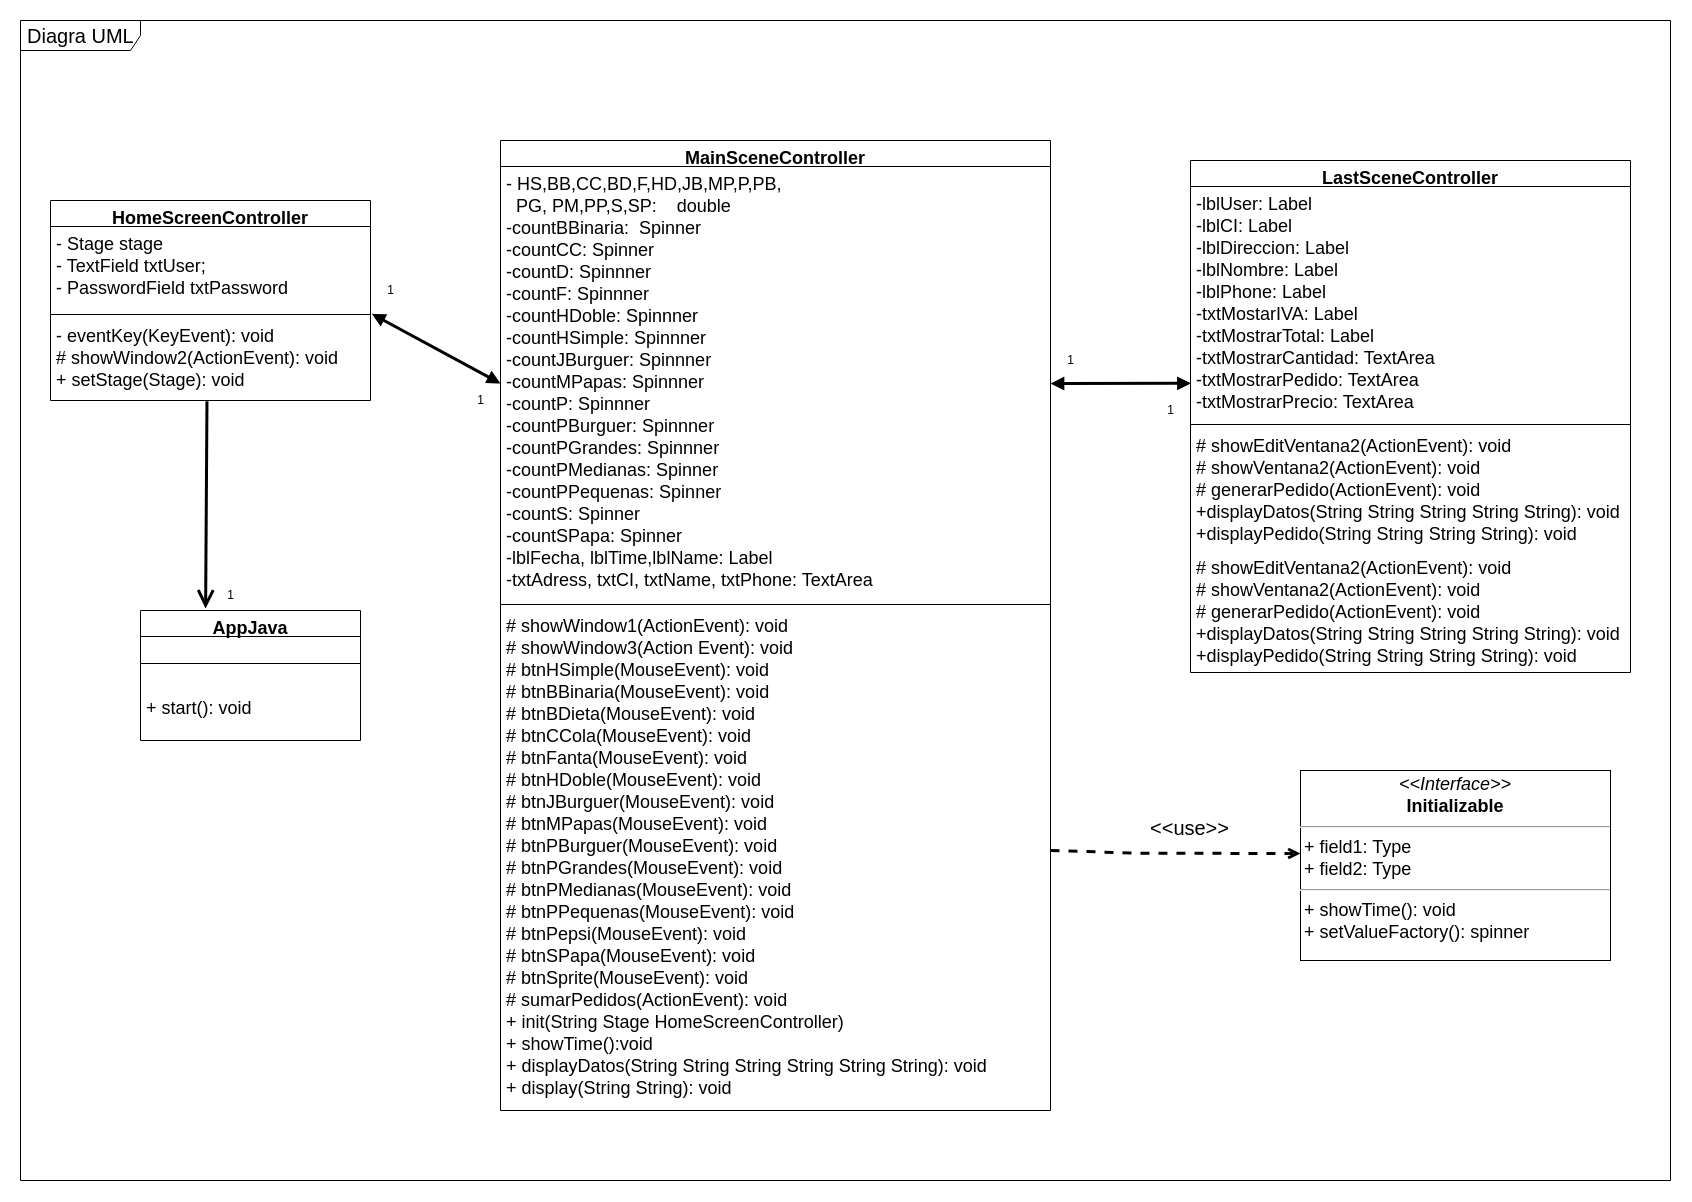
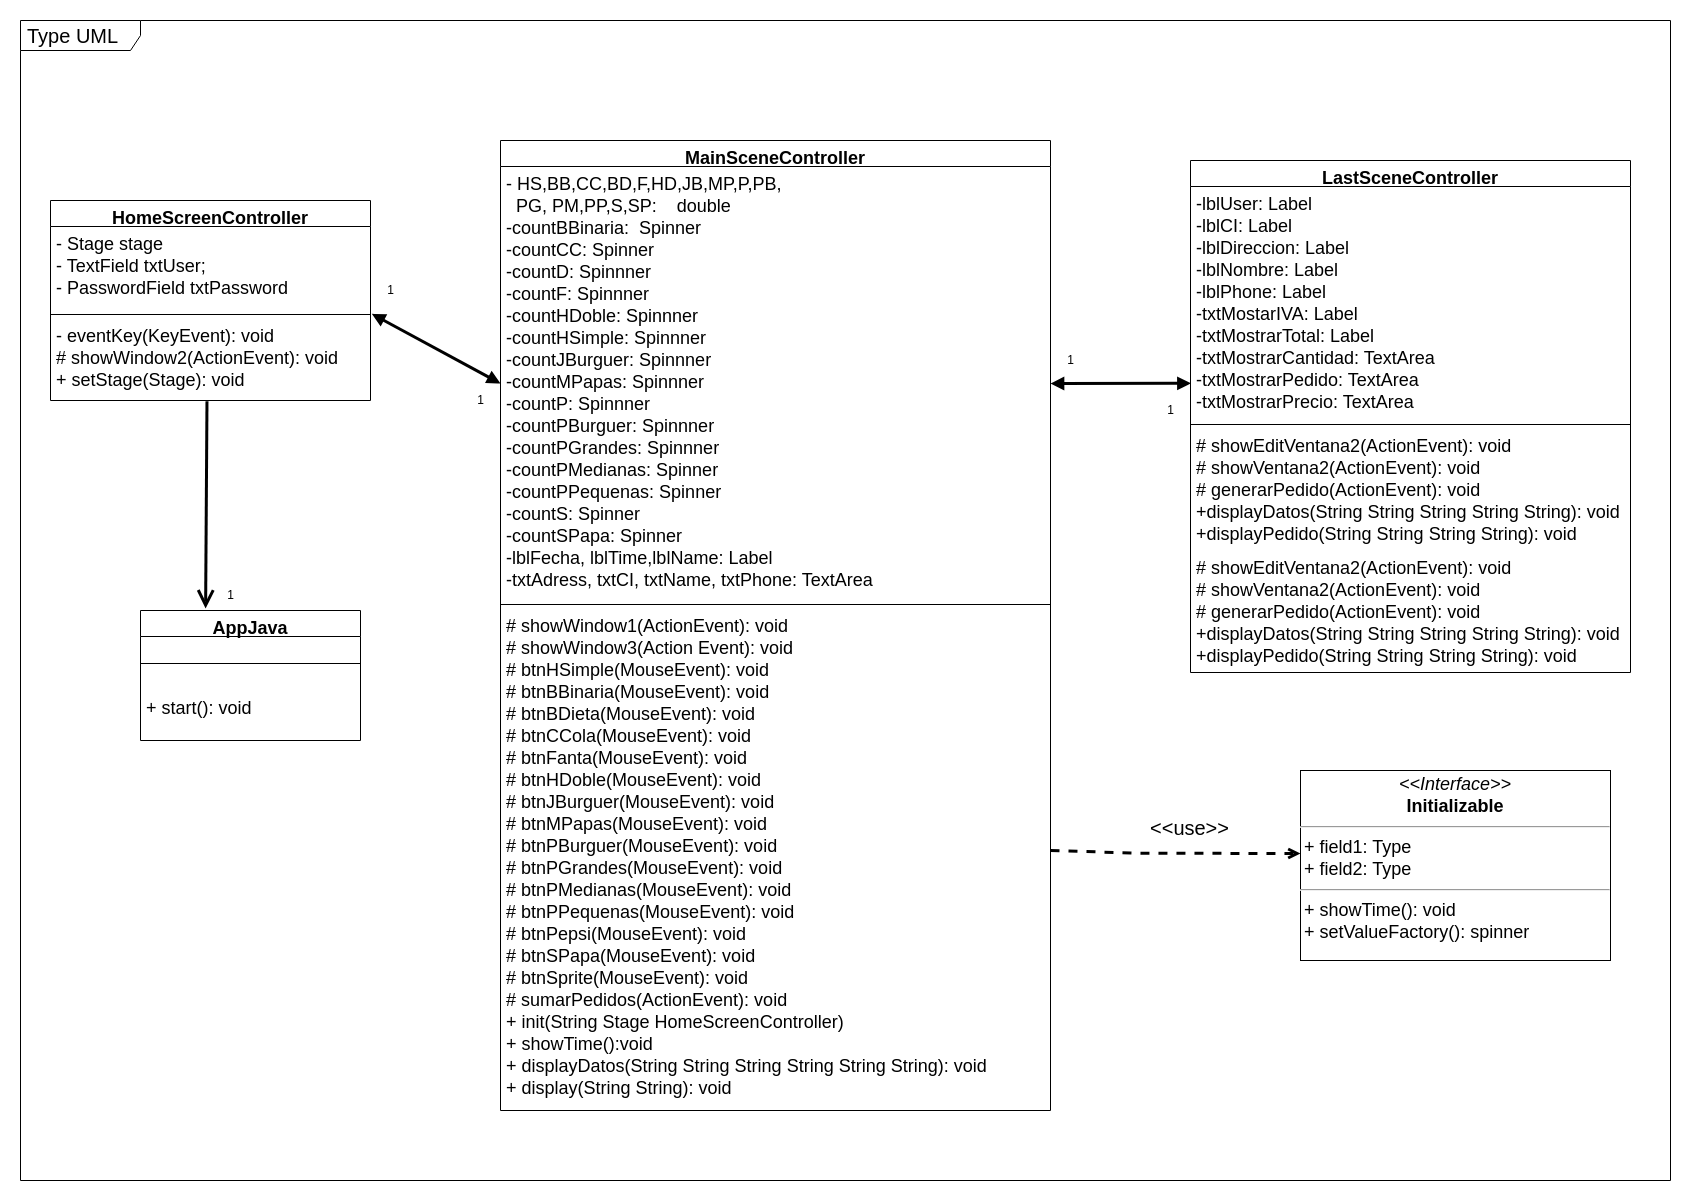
  <mxCell id="0" />
  <mxCell id="1" parent="0" />
  <mxCell id="2" value="HomeScreenController" style="swimlane;fontStyle=1;align=center;verticalAlign=top;childLayout=stackLayout;horizontal=1;startSize=26;horizontalStack=0;resizeParent=1;resizeParentMax=0;resizeLast=0;collapsible=1;marginBottom=0;fontColor=default;labelBackgroundColor=none;flipH=1;fontSize=18;" parent="1" vertex="1"><mxGeometry x="50" y="200" width="320" height="200" as="geometry" /></mxCell>
  <mxCell id="3" value="- Stage stage&#10;- TextField txtUser;&#10;- PasswordField txtPassword&#10;" style="text;strokeColor=none;fillColor=none;align=left;verticalAlign=top;spacingLeft=4;spacingRight=4;overflow=hidden;rotatable=0;points=[[0,0.5],[1,0.5]];portConstraint=eastwest;fontSize=18;" parent="2" vertex="1"><mxGeometry y="26" width="320" height="84" as="geometry" /></mxCell>
  <mxCell id="4" value="" style="line;strokeWidth=1;fillColor=none;align=left;verticalAlign=middle;spacingTop=-1;spacingLeft=3;spacingRight=3;rotatable=0;labelPosition=right;points=[];portConstraint=eastwest;fontSize=18;" parent="2" vertex="1"><mxGeometry y="110" width="320" height="8" as="geometry" /></mxCell>
  <mxCell id="5" value="- eventKey(KeyEvent): void&#10;# showWindow2(ActionEvent): void&#10;+ setStage(Stage): void" style="text;strokeColor=none;fillColor=none;align=left;verticalAlign=top;spacingLeft=4;spacingRight=4;overflow=hidden;rotatable=0;points=[[0,0.5],[1,0.5]];portConstraint=eastwest;fontSize=18;" parent="2" vertex="1"><mxGeometry y="118" width="320" height="82" as="geometry" /></mxCell>
  <mxCell id="6" value="MainSceneController" style="swimlane;fontStyle=1;align=center;verticalAlign=top;childLayout=stackLayout;horizontal=1;startSize=26;horizontalStack=0;resizeParent=1;resizeParentMax=0;resizeLast=0;collapsible=1;marginBottom=0;fontSize=18;" parent="1" vertex="1"><mxGeometry x="500" y="140" width="550" height="970" as="geometry" /></mxCell>
  <mxCell id="7" value="- HS,BB,CC,BD,F,HD,JB,MP,P,PB,&#10;  PG, PM,PP,S,SP:    double&#10;-countBBinaria:  Spinner&#10;-countCC: Spinner&#10;-countD: Spinnner&#10;-countF: Spinnner&#10;-countHDoble: Spinnner&#10;-countHSimple: Spinnner&#10;-countJBurguer: Spinnner&#10;-countMPapas: Spinnner&#10;-countP: Spinnner&#10;-countPBurguer: Spinnner&#10;-countPGrandes: Spinnner&#10;-countPMedianas: Spinner&#10;-countPPequenas: Spinner&#10;-countS: Spinner&#10;-countSPapa: Spinner&#10;-lblFecha, lblTime,lblName: Label&#10;-txtAdress, txtCI, txtName, txtPhone: TextArea" style="text;strokeColor=none;fillColor=none;align=left;verticalAlign=top;spacingLeft=4;spacingRight=4;overflow=hidden;rotatable=0;points=[[0,0.5],[1,0.5]];portConstraint=eastwest;fontSize=18;" parent="6" vertex="1"><mxGeometry y="26" width="550" height="434" as="geometry" /></mxCell>
  <mxCell id="8" value="" style="line;strokeWidth=1;fillColor=none;align=left;verticalAlign=middle;spacingTop=-1;spacingLeft=3;spacingRight=3;rotatable=0;labelPosition=right;points=[];portConstraint=eastwest;fontSize=18;" parent="6" vertex="1"><mxGeometry y="460" width="550" height="8" as="geometry" /></mxCell>
  <mxCell id="9" value="# showWindow1(ActionEvent): void&#10;# showWindow3(Action Event): void&#10;# btnHSimple(MouseEvent): void&#10;# btnBBinaria(MouseEvent): void&#10;# btnBDieta(MouseEvent): void&#10;# btnCCola(MouseEvent): void&#10;# btnFanta(MouseEvent): void&#10;# btnHDoble(MouseEvent): void&#10;# btnJBurguer(MouseEvent): void&#10;# btnMPapas(MouseEvent): void&#10;# btnPBurguer(MouseEvent): void&#10;# btnPGrandes(MouseEvent): void&#10;# btnPMedianas(MouseEvent): void&#10;# btnPPequenas(MouseEvent): void&#10;# btnPepsi(MouseEvent): void&#10;# btnSPapa(MouseEvent): void&#10;# btnSprite(MouseEvent): void&#10;# sumarPedidos(ActionEvent): void&#10;+ init(String Stage HomeScreenController)&#10;+ showTime():void&#10;+ displayDatos(String String String String String String): void&#10;+ display(String String): void" style="text;strokeColor=none;fillColor=none;align=left;verticalAlign=top;spacingLeft=4;spacingRight=4;overflow=hidden;rotatable=0;points=[[0,0.5],[1,0.5]];portConstraint=eastwest;fontSize=18;" parent="6" vertex="1"><mxGeometry y="468" width="550" height="502" as="geometry" /></mxCell>
  <mxCell id="10" value="LastSceneController" style="swimlane;fontStyle=1;align=center;verticalAlign=top;childLayout=stackLayout;horizontal=1;startSize=26;horizontalStack=0;resizeParent=1;resizeParentMax=0;resizeLast=0;collapsible=1;marginBottom=0;fontSize=18;" parent="1" vertex="1"><mxGeometry x="1190" y="160" width="440" height="512" as="geometry" /></mxCell>
  <mxCell id="11" value="-lblUser: Label&#10;-lblCI: Label&#10;-lblDireccion: Label&#10;-lblNombre: Label&#10;-lblPhone: Label&#10;-txtMostarIVA: Label&#10;-txtMostrarTotal: Label&#10;-txtMostrarCantidad: TextArea&#10;-txtMostrarPedido: TextArea&#10;-txtMostrarPrecio: TextArea&#10;" style="text;strokeColor=none;fillColor=none;align=left;verticalAlign=top;spacingLeft=4;spacingRight=4;overflow=hidden;rotatable=0;points=[[0,0.5],[1,0.5]];portConstraint=eastwest;fontSize=18;" parent="10" vertex="1"><mxGeometry y="26" width="440" height="234" as="geometry" /></mxCell>
  <mxCell id="12" value="" style="line;strokeWidth=1;fillColor=none;align=left;verticalAlign=middle;spacingTop=-1;spacingLeft=3;spacingRight=3;rotatable=0;labelPosition=right;points=[];portConstraint=eastwest;fontSize=18;" parent="10" vertex="1"><mxGeometry y="260" width="440" height="8" as="geometry" /></mxCell>
  <mxCell id="13" value="# showEditVentana2(ActionEvent): void&#10;# showVentana2(ActionEvent): void&#10;# generarPedido(ActionEvent): void&#10;+displayDatos(String String String String String): void&#10;+displayPedido(String String String String): void" style="text;strokeColor=none;fillColor=none;align=left;verticalAlign=top;spacingLeft=4;spacingRight=4;overflow=hidden;rotatable=0;points=[[0,0.5],[1,0.5]];portConstraint=eastwest;fontSize=18;" vertex="1" parent="10"><mxGeometry y="268" width="440" height="122" as="geometry" /></mxCell>
  <mxCell id="14" value="# showEditVentana2(ActionEvent): void&#10;# showVentana2(ActionEvent): void&#10;# generarPedido(ActionEvent): void&#10;+displayDatos(String String String String String): void&#10;+displayPedido(String String String String): void" style="text;strokeColor=none;fillColor=none;align=left;verticalAlign=top;spacingLeft=4;spacingRight=4;overflow=hidden;rotatable=0;points=[[0,0.5],[1,0.5]];portConstraint=eastwest;fontSize=18;" parent="10" vertex="1"><mxGeometry y="390" width="440" height="122" as="geometry" /></mxCell>
  <mxCell id="15" value="" style="endArrow=block;startArrow=block;endFill=1;startFill=1;html=1;entryX=0;entryY=0.5;entryDx=0;entryDy=0;exitX=1.004;exitY=1.04;exitDx=0;exitDy=0;exitPerimeter=0;jumpSize=12;strokeWidth=3;" parent="1" source="3" target="7" edge="1"><mxGeometry width="160" relative="1" as="geometry"><mxPoint x="410" y="330" as="sourcePoint" /><mxPoint x="530" y="330" as="targetPoint" /></mxGeometry></mxCell>
  <mxCell id="16" value="AppJava" style="swimlane;fontStyle=1;align=center;verticalAlign=top;childLayout=stackLayout;horizontal=1;startSize=26;horizontalStack=0;resizeParent=1;resizeParentMax=0;resizeLast=0;collapsible=1;marginBottom=0;fontColor=default;labelBackgroundColor=none;flipH=1;fontSize=18;" parent="1" vertex="1"><mxGeometry x="140" y="610" width="220" height="130" as="geometry" /></mxCell>
  <mxCell id="17" value="" style="line;strokeWidth=1;fillColor=none;align=left;verticalAlign=middle;spacingTop=-1;spacingLeft=3;spacingRight=3;rotatable=0;labelPosition=right;points=[];portConstraint=eastwest;fontSize=18;" parent="16" vertex="1"><mxGeometry y="26" width="220" height="54" as="geometry" /></mxCell>
  <mxCell id="18" value="+ start(): void" style="text;strokeColor=none;fillColor=none;align=left;verticalAlign=top;spacingLeft=4;spacingRight=4;overflow=hidden;rotatable=0;points=[[0,0.5],[1,0.5]];portConstraint=eastwest;fontSize=18;" parent="16" vertex="1"><mxGeometry y="80" width="220" height="50" as="geometry" /></mxCell>
  <mxCell id="19" value="" style="endArrow=block;startArrow=block;endFill=1;startFill=1;html=1;entryX=0.001;entryY=0.841;entryDx=0;entryDy=0;exitX=1;exitY=0.5;exitDx=0;exitDy=0;jumpSize=12;entryPerimeter=0;strokeWidth=3;" parent="1" source="7" target="11" edge="1"><mxGeometry width="160" relative="1" as="geometry"><mxPoint x="1170" y="482.786" as="sourcePoint" /><mxPoint x="1390.96" y="480" as="targetPoint" /></mxGeometry></mxCell>
  <mxCell id="20" value="" style="endArrow=open;endFill=1;endSize=12;html=1;exitX=0.489;exitY=1.01;exitDx=0;exitDy=0;exitPerimeter=0;entryX=0.704;entryY=-0.016;entryDx=0;entryDy=0;entryPerimeter=0;strokeWidth=3;" parent="1" source="5" target="16" edge="1"><mxGeometry width="160" relative="1" as="geometry"><mxPoint x="120" y="520" as="sourcePoint" /><mxPoint x="280" y="520" as="targetPoint" /></mxGeometry></mxCell>
  <mxCell id="21" value="&lt;p style=&quot;margin: 4px 0px 0px ; text-align: center ; font-size: 18px&quot;&gt;&lt;i style=&quot;font-size: 18px&quot;&gt;&amp;lt;&amp;lt;Interface&amp;gt;&amp;gt;&lt;/i&gt;&lt;br style=&quot;font-size: 18px&quot;&gt;&lt;b style=&quot;font-size: 18px&quot;&gt;Initializable&lt;/b&gt;&lt;/p&gt;&lt;hr style=&quot;font-size: 18px&quot;&gt;&lt;p style=&quot;margin: 0px 0px 0px 4px ; font-size: 18px&quot;&gt;+ field1: Type&lt;br style=&quot;font-size: 18px&quot;&gt;+ field2: Type&lt;/p&gt;&lt;hr style=&quot;font-size: 18px&quot;&gt;&lt;p style=&quot;margin: 0px 0px 0px 4px ; font-size: 18px&quot;&gt;+ showTime(): void&lt;br style=&quot;font-size: 18px&quot;&gt;+ setValueFactory(): spinner&lt;/p&gt;" style="verticalAlign=top;align=left;overflow=fill;fontSize=18;fontFamily=Helvetica;html=1;labelBackgroundColor=none;fontColor=default;" parent="1" vertex="1"><mxGeometry x="1300" y="770" width="310" height="190" as="geometry" /></mxCell>
  <mxCell id="22" value="1" style="text;html=1;resizable=0;autosize=1;align=center;verticalAlign=middle;points=[];fillColor=none;strokeColor=none;rounded=0;" vertex="1" parent="1"><mxGeometry x="380" y="280" width="20" height="20" as="geometry" /></mxCell>
  <mxCell id="23" value="1" style="text;html=1;resizable=0;autosize=1;align=center;verticalAlign=middle;points=[];fillColor=none;strokeColor=none;rounded=0;" vertex="1" parent="1"><mxGeometry x="470" y="390" width="20" height="20" as="geometry" /></mxCell>
  <mxCell id="24" value="1" style="text;html=1;resizable=0;autosize=1;align=center;verticalAlign=middle;points=[];fillColor=none;strokeColor=none;rounded=0;" vertex="1" parent="1"><mxGeometry x="1060" y="350" width="20" height="20" as="geometry" /></mxCell>
  <mxCell id="25" value="1" style="text;html=1;resizable=0;autosize=1;align=center;verticalAlign=middle;points=[];fillColor=none;strokeColor=none;rounded=0;" vertex="1" parent="1"><mxGeometry x="1160" y="400" width="20" height="20" as="geometry" /></mxCell>
  <mxCell id="26" value="1" style="text;html=1;resizable=0;autosize=1;align=center;verticalAlign=middle;points=[];fillColor=none;strokeColor=none;rounded=0;" vertex="1" parent="1"><mxGeometry x="220" y="585" width="20" height="20" as="geometry" /></mxCell>
  <mxCell id="27" value="&amp;lt;&amp;lt;use&amp;gt;&amp;gt;" style="html=1;verticalAlign=bottom;labelBackgroundColor=none;endArrow=open;endFill=0;dashed=1;fontSize=20;strokeWidth=3;exitX=1;exitY=0.128;exitDx=0;exitDy=0;exitPerimeter=0;" edge="1" parent="1"><mxGeometry x="0.105" y="11" width="160" relative="1" as="geometry"><mxPoint x="1050" y="849.996" as="sourcePoint" /><mxPoint x="1300" y="853" as="targetPoint" /><mxPoint x="1" as="offset" /><Array as="points"><mxPoint x="1140" y="852.74" /></Array></mxGeometry></mxCell>
- <mxCell id="28" value="Diagra UML&amp;nbsp;&lt;br&gt;" style="shape=umlFrame;whiteSpace=wrap;html=1;width=120;height=30;boundedLbl=1;verticalAlign=middle;align=left;spacingLeft=5;fontSize=20;" vertex="1" parent="1"><mxGeometry width="1650" height="1160" as="geometry" x="20" y="20" /></mxCell>
+ <mxCell id="28" value="Type UML&amp;nbsp;&lt;br&gt;" style="shape=umlFrame;whiteSpace=wrap;html=1;width=120;height=30;boundedLbl=1;verticalAlign=middle;align=left;spacingLeft=5;fontSize=20;" vertex="1" parent="1"><mxGeometry width="1650" height="1160" as="geometry" x="20" y="20" /></mxCell>
